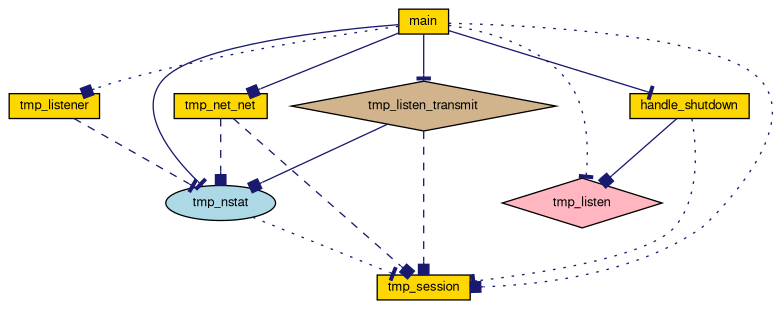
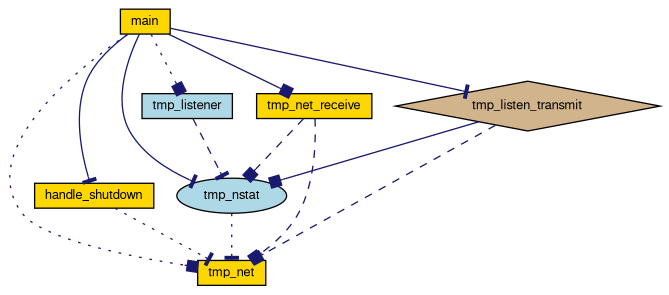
  digraph {
    rankdir=TB
    node [color=black fillcolor=gold fontname=FreeSans fontsize=10 shape=box style=filled]
    edge [arrowhead=box color=midnightblue fontname=FreeSans fontsize=10 labelfontname=FreeSans labelfontsize=10 style=solid]
    n1 [fontcolor=black height=0.2 label=main width=0.4]
    n2 [height=0.2 label=handle_shutdown width=0.4]
-   n3 [fillcolor=lightpink height=0.2 label=tmp_listen shape=diamond width=0.4]
-   n4 [height=0.2 label=tmp_session width=0.4]
-   n5 [height=0.2 label=tmp_listener width=0.4]
+   n4 [height=0.2 label=tmp_net width=0.4]
+   n5 [fillcolor=lightblue height=0.2 label=tmp_listener width=0.4]
    n6 [fillcolor=lightblue height=0.2 label=tmp_nstat shape=ellipse width=0.4]
-   n7 [height=0.2 label=tmp_net_net width=0.4]
+   n7 [height=0.2 label=tmp_net_receive width=0.4]
    n8 [fillcolor=tan height=0.2 label=tmp_listen_transmit shape=diamond width=0.4]
    n1 -> n2 [arrowhead=tee]
-   n1 -> n3 [arrowhead=tee style=dotted]
    n1 -> n4 [style=dotted]
    n1 -> n5 [style=dotted]
    n1 -> n6 [arrowhead=tee]
    n1 -> n7
    n1 -> n8 [arrowhead=tee]
-   n2 -> n3
    n2 -> n4 [arrowhead=tee style=dotted]
    n5 -> n6 [arrowhead=tee style=dashed]
    n6 -> n4 [arrowhead=tee style=dotted]
    n7 -> n4 [style=dashed]
    n7 -> n6 [style=dashed]
    n8 -> n4 [style=dashed]
    n8 -> n6
  }
